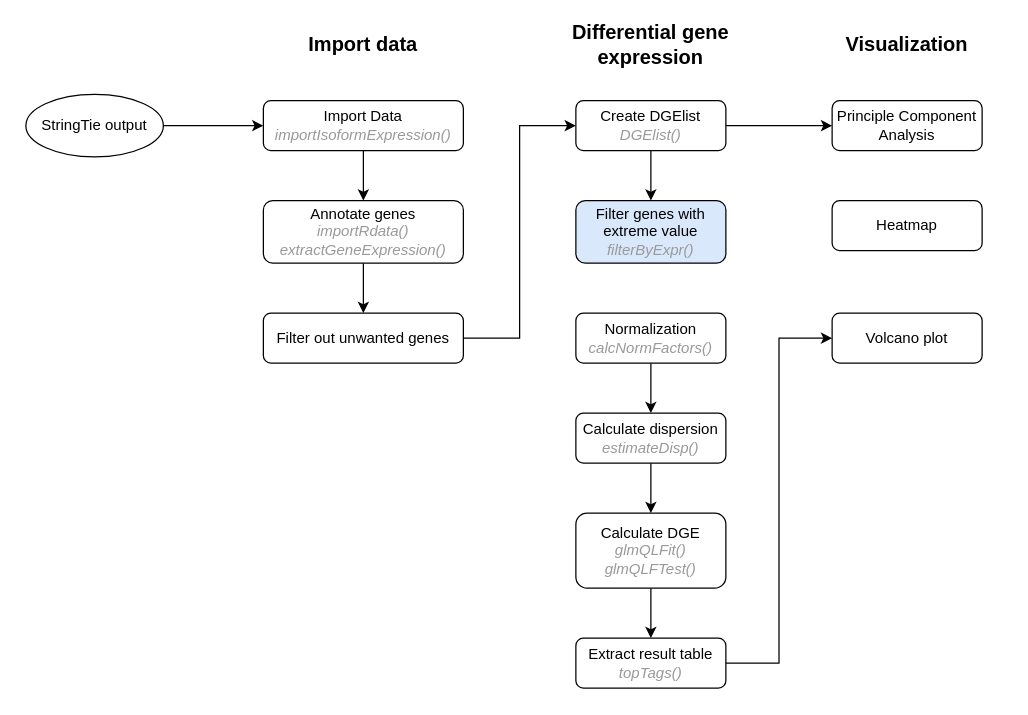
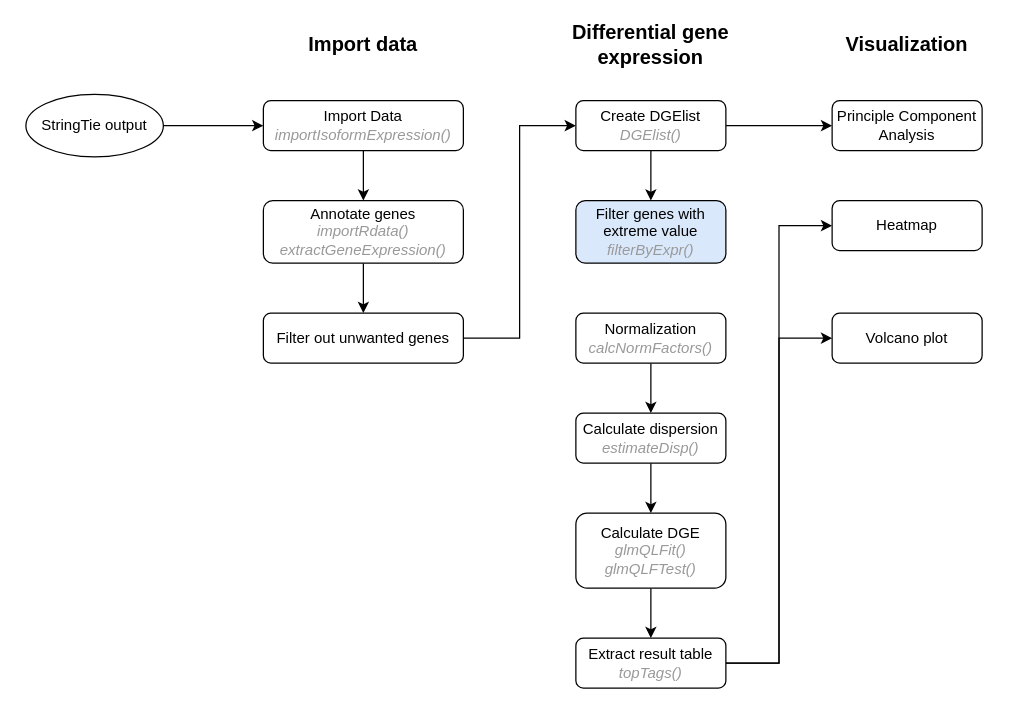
  <mxCell id="0" />
  <mxCell id="1" parent="0" />
  <mxCell id="2" style="edgeStyle=orthogonalEdgeStyle;rounded=0;orthogonalLoop=1;jettySize=auto;html=1;entryX=0.5;entryY=0;entryDx=0;entryDy=0;" edge="1" parent="1" source="4" target="5"><mxGeometry relative="1" as="geometry" /></mxCell>
  <mxCell id="3" value="" style="edgeStyle=orthogonalEdgeStyle;rounded=0;orthogonalLoop=1;jettySize=auto;html=1;fontSize=16;fontColor=#000000;" edge="1" parent="1" source="4" target="27"><mxGeometry relative="1" as="geometry" /></mxCell>
  <mxCell id="4" value="Create DGElist&lt;br&gt;&lt;i&gt;&lt;font color=&quot;#999999&quot;&gt;DGElist()&lt;/font&gt;&lt;/i&gt;" style="rounded=1;whiteSpace=wrap;html=1;fontSize=12;glass=0;strokeWidth=1;shadow=0;" parent="1" vertex="1"><mxGeometry x="460" y="80" width="120" height="40" as="geometry" /></mxCell>
  <mxCell id="5" value="Filter genes with extreme value&lt;br&gt;&lt;font color=&quot;#999999&quot;&gt;&lt;i&gt;filterByExpr()&lt;/i&gt;&lt;/font&gt;" style="rounded=1;whiteSpace=wrap;html=1;fillColor=#dae8fc;" vertex="1" parent="1"><mxGeometry x="460" y="160" width="120" height="50" as="geometry" /></mxCell>
  <mxCell id="6" style="edgeStyle=orthogonalEdgeStyle;rounded=0;orthogonalLoop=1;jettySize=auto;html=1;entryX=0.5;entryY=0;entryDx=0;entryDy=0;fontColor=#999999;" edge="1" parent="1" source="7" target="9"><mxGeometry relative="1" as="geometry" /></mxCell>
  <mxCell id="7" value="Normalization&lt;br&gt;&lt;font color=&quot;#999999&quot;&gt;&lt;i&gt;calcNormFactors()&lt;/i&gt;&lt;/font&gt;" style="rounded=1;whiteSpace=wrap;html=1;" vertex="1" parent="1"><mxGeometry x="460" y="250" width="120" height="40" as="geometry" /></mxCell>
  <mxCell id="8" style="edgeStyle=orthogonalEdgeStyle;rounded=0;orthogonalLoop=1;jettySize=auto;html=1;entryX=0.5;entryY=0;entryDx=0;entryDy=0;fontColor=#999999;" edge="1" parent="1" source="9" target="11"><mxGeometry relative="1" as="geometry" /></mxCell>
  <mxCell id="9" value="Calculate dispersion&lt;br&gt;&lt;font color=&quot;#999999&quot;&gt;&lt;i&gt;estimateDisp()&lt;/i&gt;&lt;/font&gt;" style="rounded=1;whiteSpace=wrap;html=1;" vertex="1" parent="1"><mxGeometry x="460" y="330" width="120" height="40" as="geometry" /></mxCell>
  <mxCell id="10" style="edgeStyle=orthogonalEdgeStyle;rounded=0;orthogonalLoop=1;jettySize=auto;html=1;exitX=0.5;exitY=1;exitDx=0;exitDy=0;entryX=0.5;entryY=0;entryDx=0;entryDy=0;fontColor=#999999;" edge="1" parent="1" source="11" target="14"><mxGeometry relative="1" as="geometry" /></mxCell>
  <mxCell id="11" value="Calculate DGE&lt;br&gt;&lt;font color=&quot;#999999&quot;&gt;&lt;i&gt;glmQLFit()&lt;br&gt;glmQLFTest()&lt;/i&gt;&lt;/font&gt;" style="rounded=1;whiteSpace=wrap;html=1;" vertex="1" parent="1"><mxGeometry x="460" y="410" width="120" height="60" as="geometry" /></mxCell>
+ <mxCell id="12" style="edgeStyle=orthogonalEdgeStyle;rounded=0;orthogonalLoop=1;jettySize=auto;html=1;entryX=0;entryY=0.5;entryDx=0;entryDy=0;fontSize=16;fontColor=#000000;" edge="1" parent="1" source="14" target="26"><mxGeometry relative="1" as="geometry" /></mxCell>
  <mxCell id="13" style="edgeStyle=orthogonalEdgeStyle;rounded=0;orthogonalLoop=1;jettySize=auto;html=1;entryX=0;entryY=0.5;entryDx=0;entryDy=0;fontSize=16;fontColor=#000000;" edge="1" parent="1" source="14" target="28"><mxGeometry relative="1" as="geometry" /></mxCell>
  <mxCell id="14" value="Extract result table&lt;br&gt;&lt;font color=&quot;#999999&quot;&gt;&lt;i&gt;topTags()&lt;/i&gt;&lt;/font&gt;" style="rounded=1;whiteSpace=wrap;html=1;" vertex="1" parent="1"><mxGeometry x="460" y="510" width="120" height="40" as="geometry" /></mxCell>
  <mxCell id="15" style="edgeStyle=orthogonalEdgeStyle;rounded=0;orthogonalLoop=1;jettySize=auto;html=1;fontColor=#999999;" edge="1" parent="1" source="16"><mxGeometry relative="1" as="geometry"><mxPoint x="210" y="100" as="targetPoint" /></mxGeometry></mxCell>
  <mxCell id="16" value="StringTie output" style="ellipse;whiteSpace=wrap;html=1;labelBackgroundColor=#ffffff;" vertex="1" parent="1"><mxGeometry x="20" y="75" width="110" height="50" as="geometry" /></mxCell>
  <mxCell id="17" style="edgeStyle=orthogonalEdgeStyle;rounded=0;orthogonalLoop=1;jettySize=auto;html=1;fontColor=#999999;" edge="1" parent="1" source="18"><mxGeometry relative="1" as="geometry"><mxPoint x="290" y="160" as="targetPoint" /></mxGeometry></mxCell>
  <mxCell id="18" value="Import Data&lt;br&gt;&lt;font color=&quot;#999999&quot;&gt;&lt;i&gt;importIsoformExpression()&lt;/i&gt;&lt;/font&gt;" style="rounded=1;whiteSpace=wrap;html=1;fontSize=12;glass=0;strokeWidth=1;shadow=0;" vertex="1" parent="1"><mxGeometry x="210" y="80" width="160" height="40" as="geometry" /></mxCell>
  <mxCell id="19" style="edgeStyle=orthogonalEdgeStyle;rounded=0;orthogonalLoop=1;jettySize=auto;html=1;entryX=0;entryY=0.5;entryDx=0;entryDy=0;fontColor=#999999;" edge="1" parent="1" source="20" target="4"><mxGeometry relative="1" as="geometry" /></mxCell>
  <mxCell id="20" value="Filter out unwanted genes&lt;br&gt;" style="rounded=1;whiteSpace=wrap;html=1;fontSize=12;glass=0;strokeWidth=1;shadow=0;" vertex="1" parent="1"><mxGeometry x="210" y="250" width="160" height="40" as="geometry" /></mxCell>
  <mxCell id="21" value="" style="edgeStyle=orthogonalEdgeStyle;rounded=0;orthogonalLoop=1;jettySize=auto;html=1;fontColor=#999999;" edge="1" parent="1" source="22" target="20"><mxGeometry relative="1" as="geometry" /></mxCell>
  <mxCell id="22" value="Annotate genes&lt;br&gt;&lt;font color=&quot;#999999&quot;&gt;&lt;i&gt;importRdata()&lt;br&gt;extractGeneExpression()&lt;/i&gt;&lt;/font&gt;" style="rounded=1;whiteSpace=wrap;html=1;fontSize=12;glass=0;strokeWidth=1;shadow=0;" vertex="1" parent="1"><mxGeometry x="210" y="160" width="160" height="50" as="geometry" /></mxCell>
  <mxCell id="23" value="&lt;b&gt;&lt;font style=&quot;font-size: 16px;&quot; color=&quot;#000000&quot;&gt;Import data&lt;/font&gt;&lt;/b&gt;" style="text;html=1;strokeColor=none;fillColor=none;align=center;verticalAlign=middle;whiteSpace=wrap;rounded=0;fontColor=#999999;" vertex="1" parent="1"><mxGeometry x="230" y="20" width="120" height="30" as="geometry" /></mxCell>
  <mxCell id="24" value="&lt;font color=&quot;#000000&quot;&gt;&lt;span style=&quot;font-size: 16px;&quot;&gt;&lt;b&gt;Differential gene expression&lt;/b&gt;&lt;/span&gt;&lt;/font&gt;" style="text;html=1;strokeColor=none;fillColor=none;align=center;verticalAlign=middle;whiteSpace=wrap;rounded=0;fontColor=#999999;" vertex="1" parent="1"><mxGeometry x="445" y="20" width="150" height="30" as="geometry" /></mxCell>
  <mxCell id="25" value="&lt;font color=&quot;#000000&quot;&gt;&lt;span style=&quot;font-size: 16px;&quot;&gt;&lt;b&gt;Visualization&lt;/b&gt;&lt;/span&gt;&lt;/font&gt;" style="text;html=1;strokeColor=none;fillColor=none;align=center;verticalAlign=middle;whiteSpace=wrap;rounded=0;fontColor=#999999;" vertex="1" parent="1"><mxGeometry x="650" y="20" width="150" height="30" as="geometry" /></mxCell>
  <mxCell id="26" value="Heatmap" style="rounded=1;whiteSpace=wrap;html=1;fontSize=12;glass=0;strokeWidth=1;shadow=0;" vertex="1" parent="1"><mxGeometry x="665" y="160" width="120" height="40" as="geometry" /></mxCell>
  <mxCell id="27" value="Principle Component Analysis" style="rounded=1;whiteSpace=wrap;html=1;fontSize=12;glass=0;strokeWidth=1;shadow=0;" vertex="1" parent="1"><mxGeometry x="665" y="80" width="120" height="40" as="geometry" /></mxCell>
  <mxCell id="28" value="Volcano plot" style="rounded=1;whiteSpace=wrap;html=1;fontSize=12;glass=0;strokeWidth=1;shadow=0;" vertex="1" parent="1"><mxGeometry x="665" y="250" width="120" height="40" as="geometry" /></mxCell>
